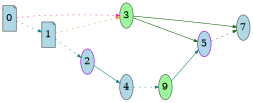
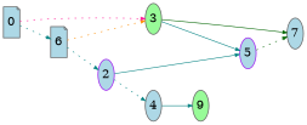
  digraph {
    rankdir=LR
    node [color=gray40 fillcolor=lightblue fixedsize=true shape=ellipse style=filled]
    edge [arrowsize=0.5 color=teal penwidth=0.75 style=dotted]
    5 [color=purple width=.26]
    7 [width=.26]
    4 [width=.26]
    n4 [fillcolor=palegreen label=9 width=.26]
    3 [fillcolor=palegreen width=.26]
    2 [color=purple width=.26]
-   1 [shape=note width=.26]
+   1 [shape=note width=.26 label=6]
    0 [shape=note width=.26]
    5 -> 7 [color=darkgreen]
-   4 -> n4
-   3 -> 5 [color=darkgreen style=solid]
+   4 -> n4 [style=bold]
+   3 -> 5 [style=solid]
    3 -> 7 [color=darkgreen style=bold]
-   n4 -> 5 [style=bold]
-   2 -> 4 [style=bold]
+   2 -> 5 [style=bold]
+   2 -> 4
    1 -> 3 [color=darkorange]
    1 -> 2
    0 -> 3 [color=deeppink]
    0 -> 1
  }
